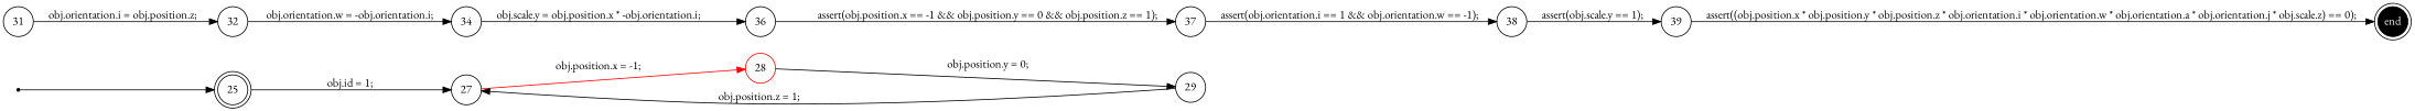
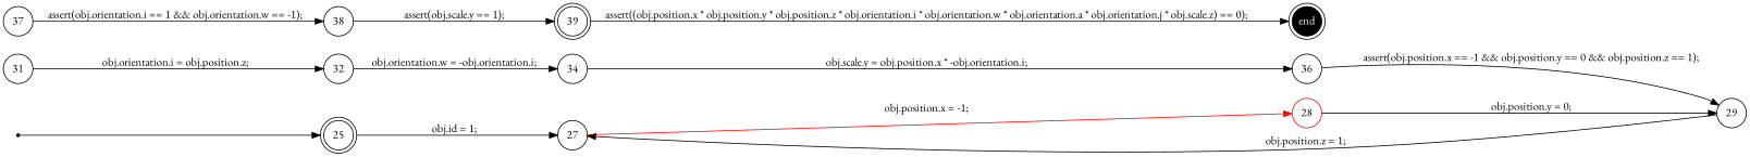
  digraph {
    fontname="EB Garamond"
    rankdir=LR
    node [fixedsize=true fontname="EB Garamond" shape=circle]
    edge [fontname="EB Garamond"]
    n1 [label=25 shape=doublecircle]
    n2 [label=27]
    n3 [color=red label=28]
    s94164273418720 [shape=point fixedsize=""]
    n5 [fillcolor=black fontcolor=white label=end shape=doublecircle style=filled]
    n6 [label=29]
    n7 [label=31]
    n8 [label=32]
    n9 [label=34]
    n10 [label=36]
    n11 [label=37]
    n12 [label=38]
-   n13 [label=39]
+   n13 [label=39 shape=doublecircle]
    n1 -> n2 [label="obj.id = 1; "]
    n2 -> n3 [color=red label="obj.position.x = -1; "]
    n3 -> n6 [label="obj.position.y = 0; "]
    s94164273418720 -> n1
    n6 -> n2 [label="obj.position.z = 1; "]
    n7 -> n8 [label="obj.orientation.i = obj.position.z; "]
    n8 -> n9 [label="obj.orientation.w = -obj.orientation.i; "]
    n9 -> n10 [label="obj.scale.y = obj.position.x * -obj.orientation.i; "]
-   n10 -> n11 [label="assert(obj.position.x == -1 && obj.position.y == 0 && obj.position.z == 1); "]
+   n10 -> n6 [label="assert(obj.position.x == -1 && obj.position.y == 0 && obj.position.z == 1); "]
    n11 -> n12 [label="assert(obj.orientation.i == 1 && obj.orientation.w == -1); "]
    n12 -> n13 [label="assert(obj.scale.y == 1); "]
    n13 -> n5 [label="assert((obj.position.x * obj.position.y * obj.position.z * obj.orientation.i * obj.orientation.w * obj.orientation.a * obj.orientation.j * obj.scale.z) == 0); "]
  }
